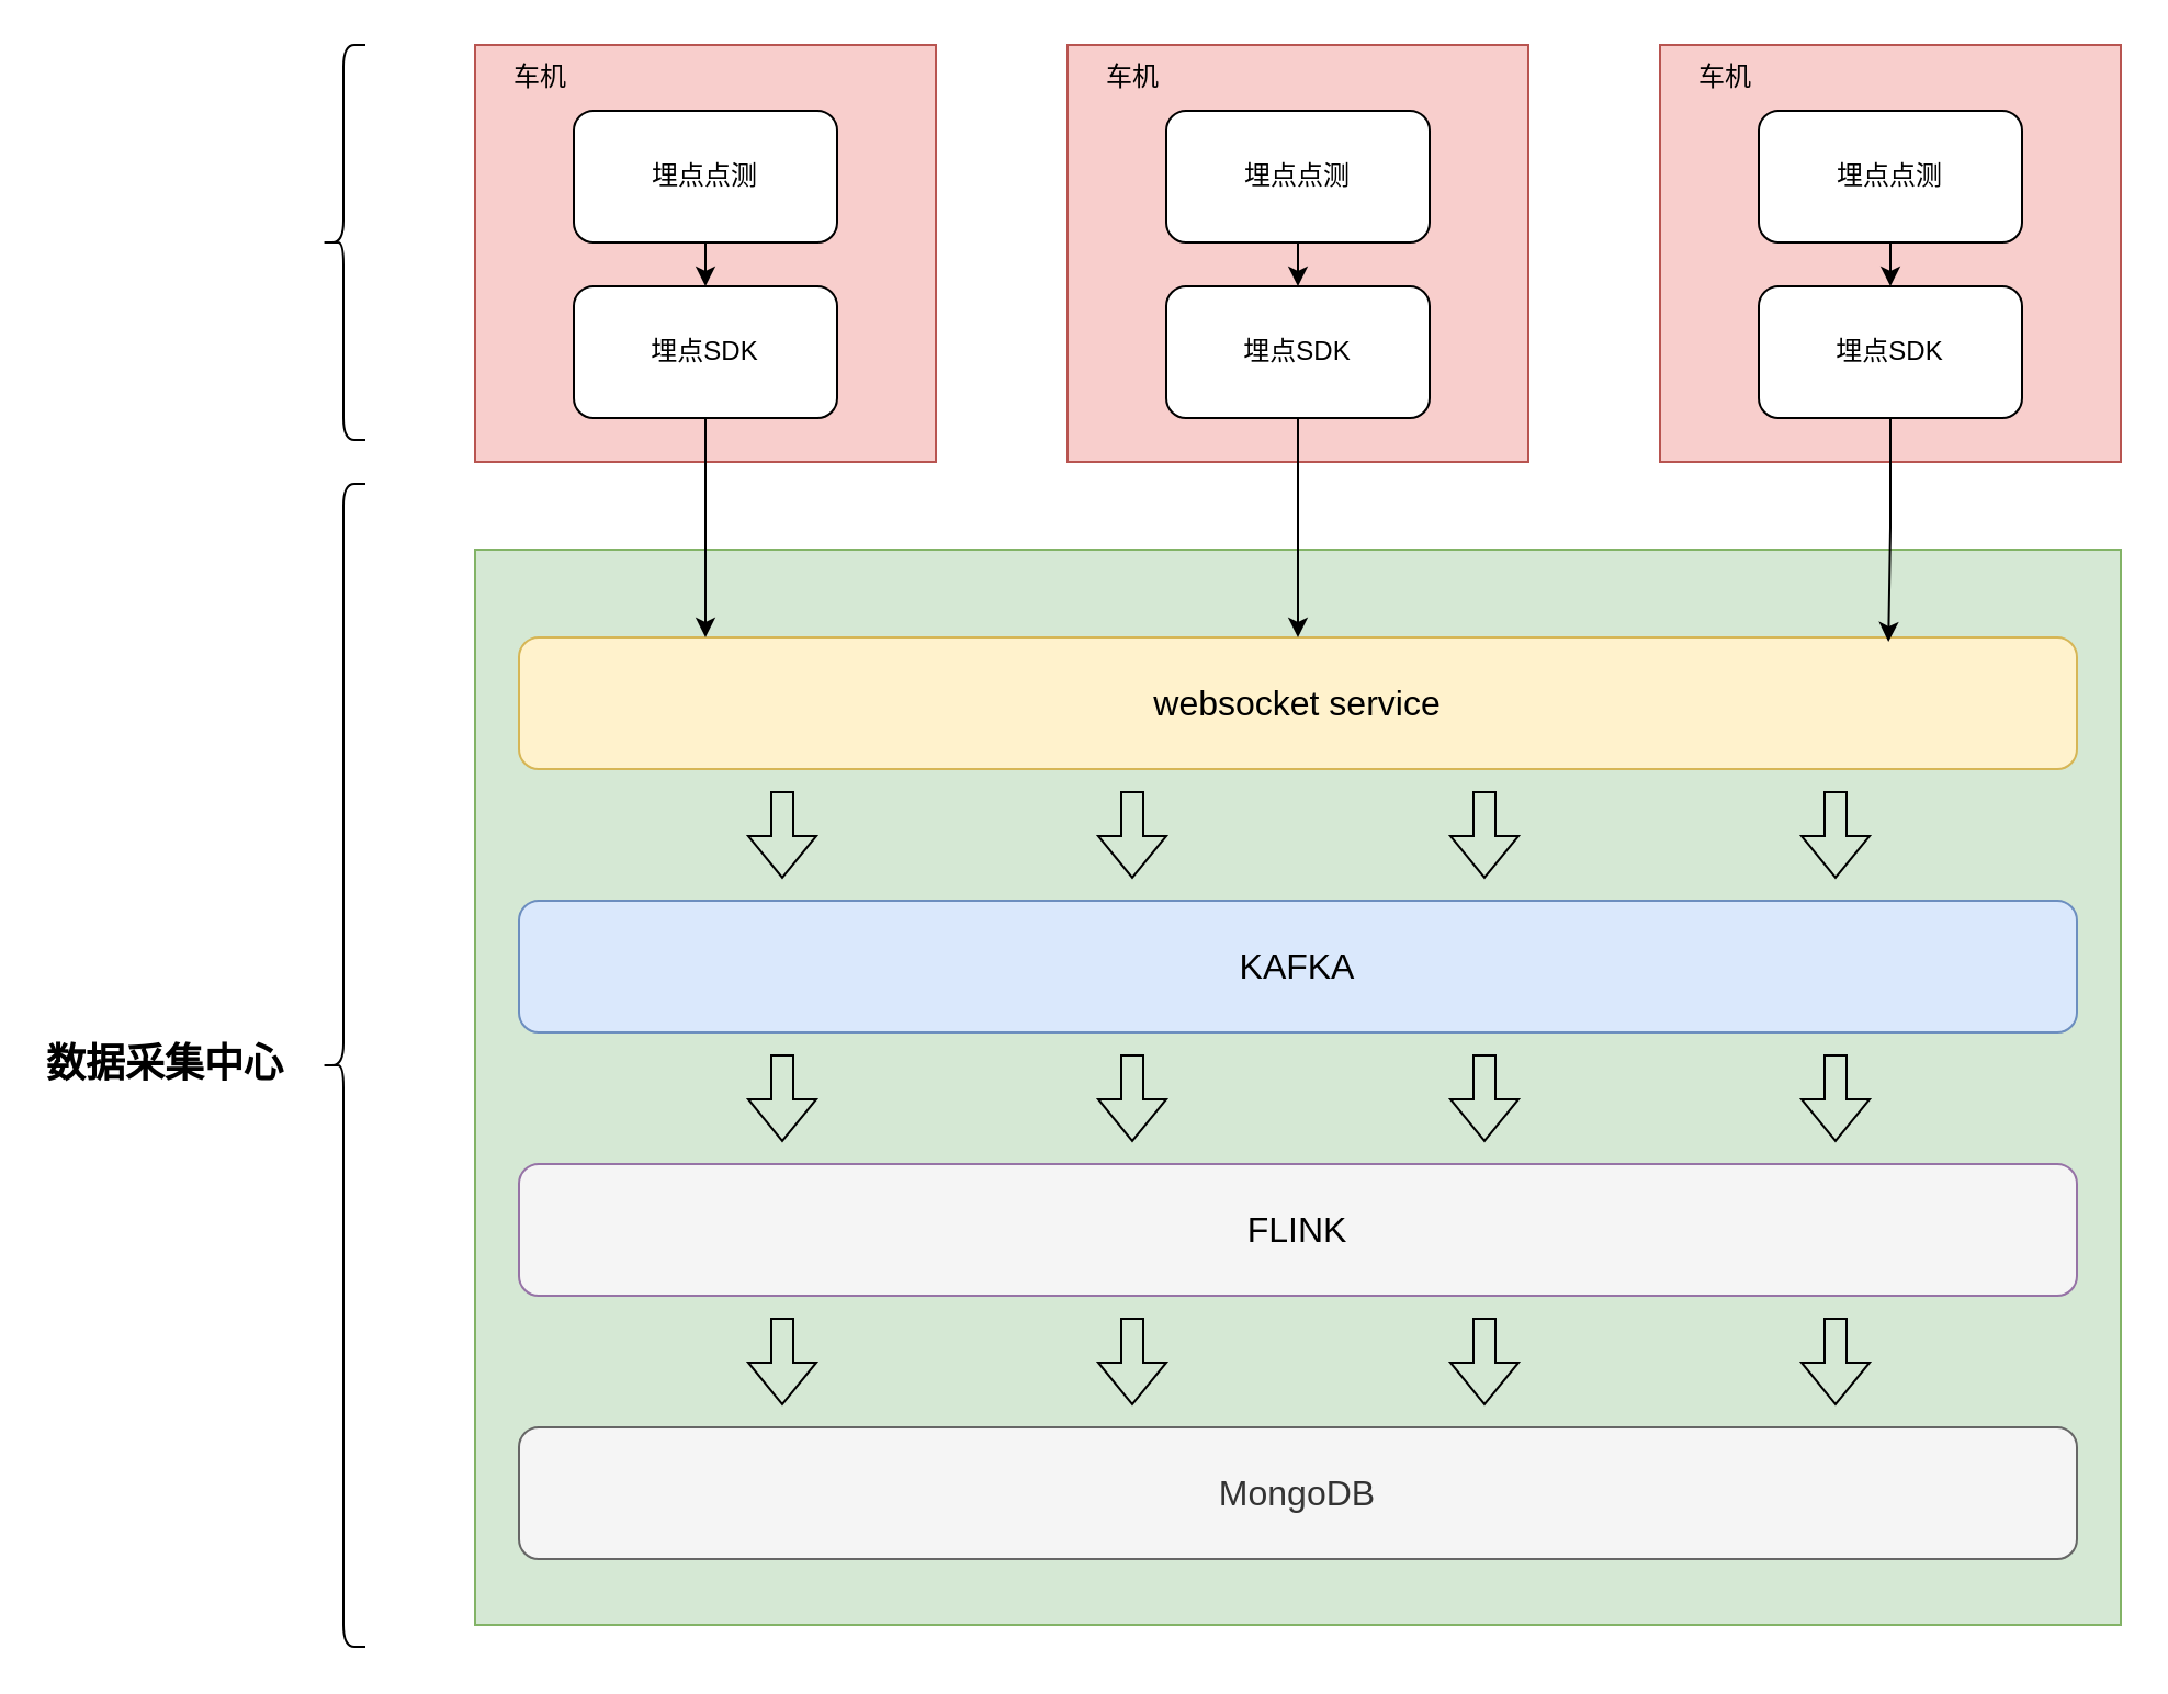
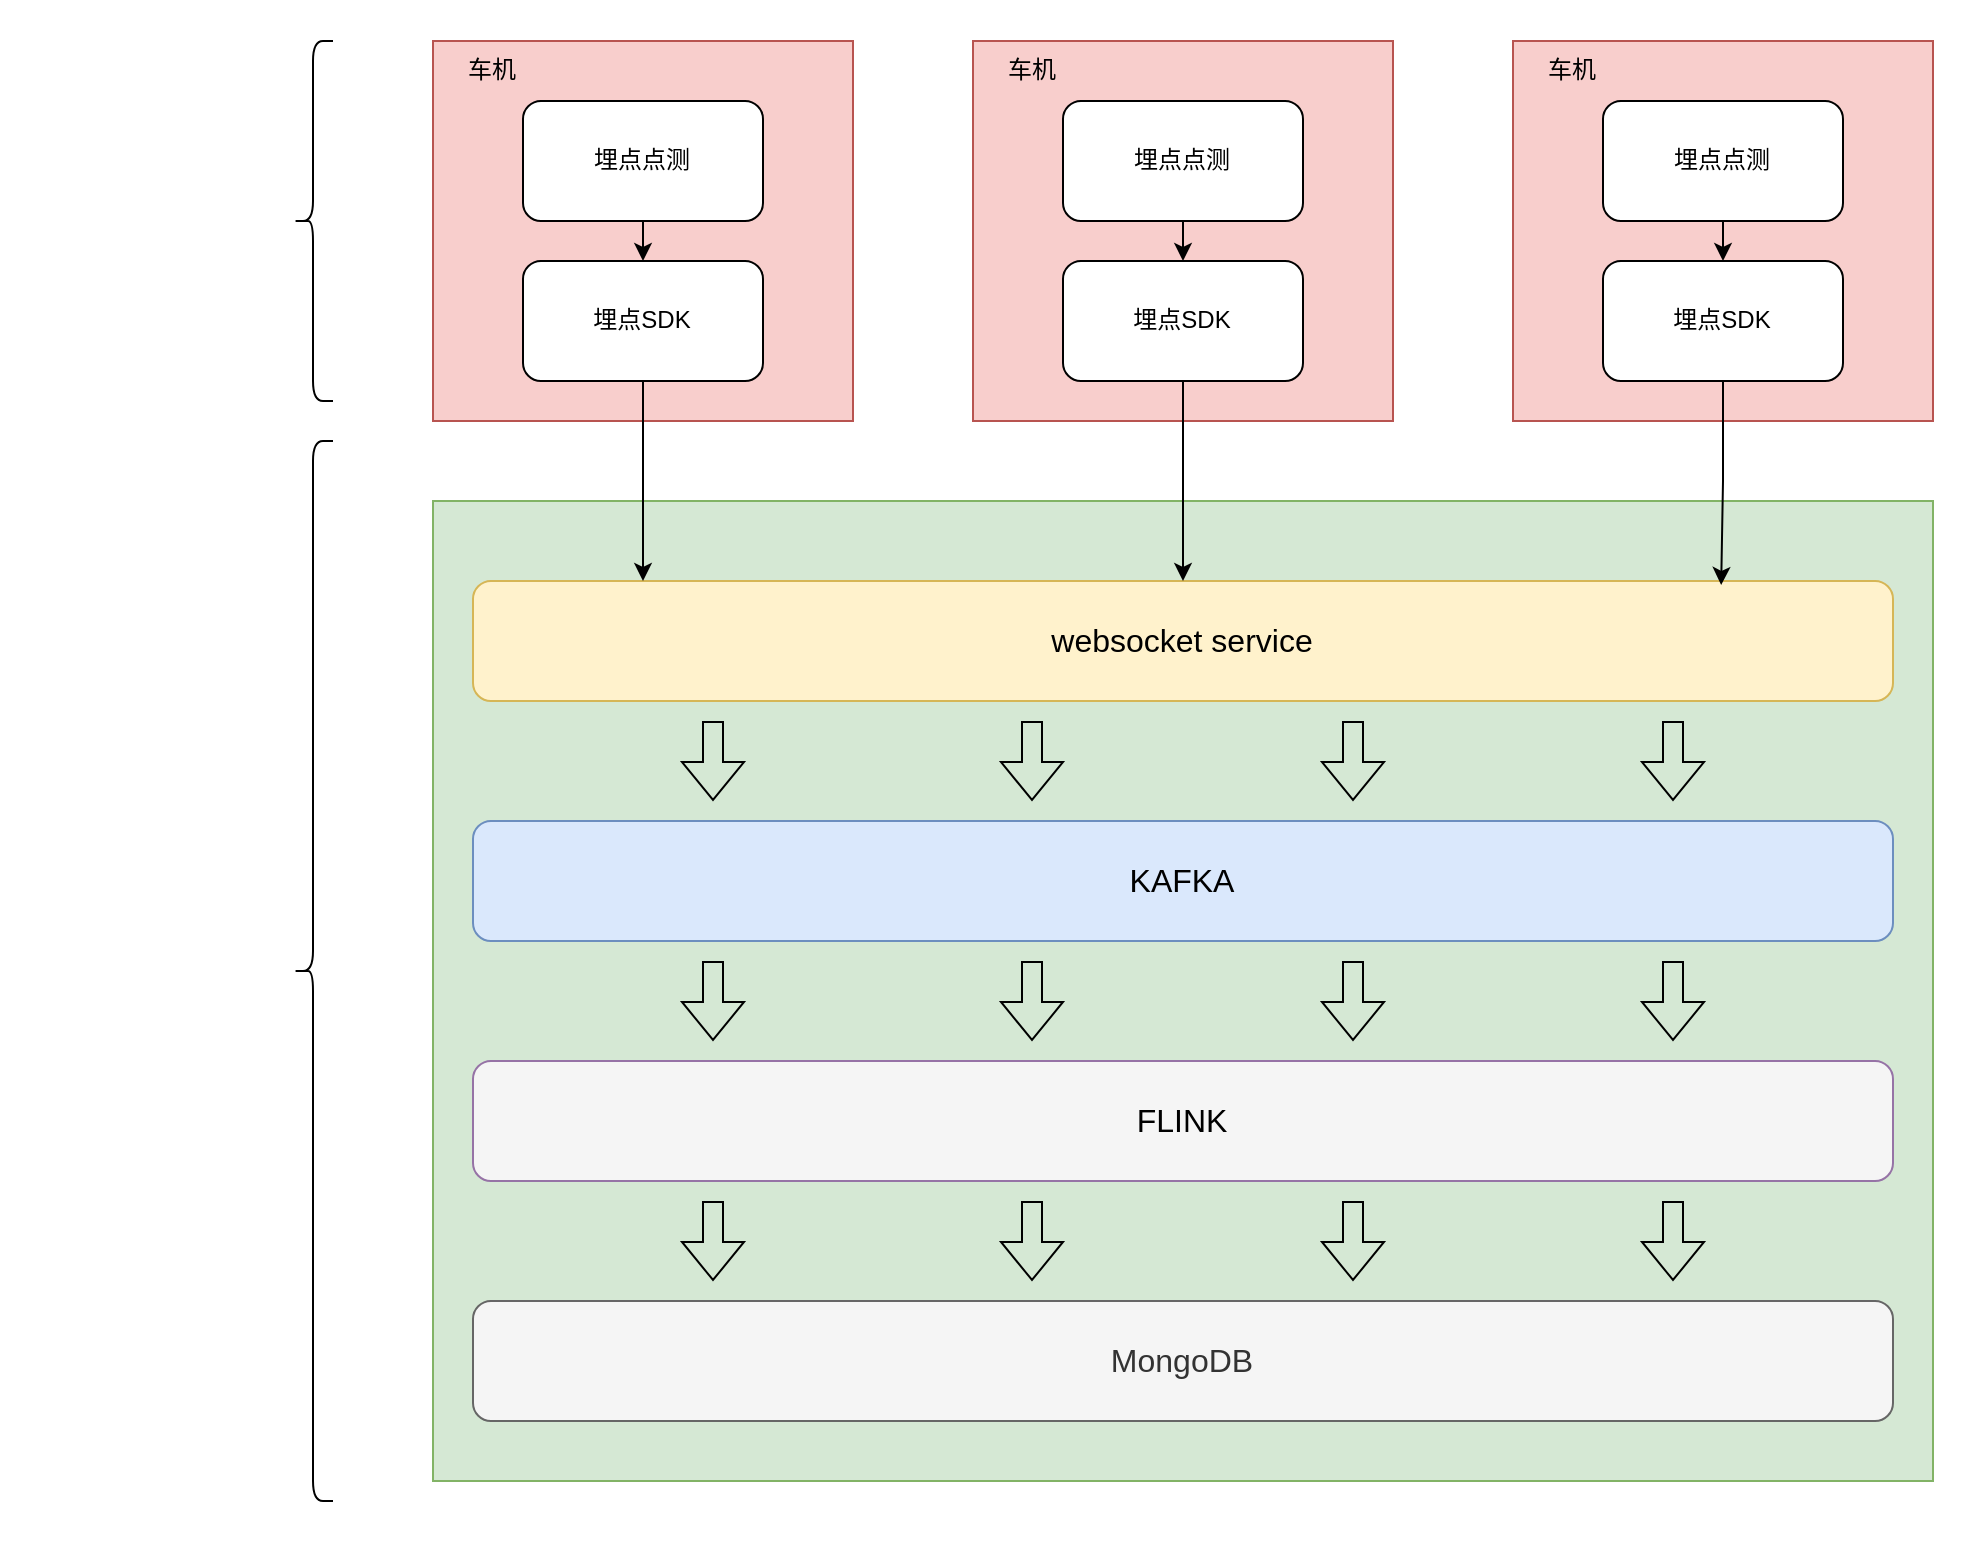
  <mxCell id="0" />
  <mxCell id="1" parent="0" />
  <mxCell id="2" value="" style="rounded=0;whiteSpace=wrap;html=1;fillColor=#d5e8d4;strokeColor=#82b366;" vertex="1" parent="1"><mxGeometry x="216" y="250" width="750" height="490" as="geometry" /></mxCell>
  <mxCell id="3" value="&lt;font style=&quot;font-size: 16px;&quot;&gt;websocket service&lt;/font&gt;" style="rounded=1;whiteSpace=wrap;html=1;fillColor=#fff2cc;strokeColor=#d6b656;" vertex="1" parent="1"><mxGeometry x="236" y="290" width="710" height="60" as="geometry" /></mxCell>
  <mxCell id="4" value="" style="rounded=0;whiteSpace=wrap;html=1;fillColor=#f8cecc;strokeColor=#b85450;" vertex="1" parent="1"><mxGeometry x="216" y="20" width="210" height="190" as="geometry" /></mxCell>
  <mxCell id="5" style="edgeStyle=orthogonalEdgeStyle;rounded=0;orthogonalLoop=1;jettySize=auto;html=1;exitX=0.5;exitY=1;exitDx=0;exitDy=0;entryX=0.5;entryY=0;entryDx=0;entryDy=0;" edge="1" parent="1" source="6" target="7"><mxGeometry relative="1" as="geometry" /></mxCell>
  <mxCell id="6" value="埋点点测" style="rounded=1;whiteSpace=wrap;html=1;" vertex="1" parent="1"><mxGeometry x="261" y="50" width="120" height="60" as="geometry" /></mxCell>
  <mxCell id="7" value="埋点SDK" style="rounded=1;whiteSpace=wrap;html=1;" vertex="1" parent="1"><mxGeometry x="261" y="130" width="120" height="60" as="geometry" /></mxCell>
  <mxCell id="8" value="车机" style="text;html=1;align=center;verticalAlign=middle;whiteSpace=wrap;rounded=0;" vertex="1" parent="1"><mxGeometry x="216" y="20" width="60" height="30" as="geometry" /></mxCell>
  <mxCell id="9" value="" style="rounded=0;whiteSpace=wrap;html=1;fillColor=#f8cecc;strokeColor=#b85450;" vertex="1" parent="1"><mxGeometry x="486" y="20" width="210" height="190" as="geometry" /></mxCell>
  <mxCell id="10" style="edgeStyle=orthogonalEdgeStyle;rounded=0;orthogonalLoop=1;jettySize=auto;html=1;exitX=0.5;exitY=1;exitDx=0;exitDy=0;entryX=0.5;entryY=0;entryDx=0;entryDy=0;" edge="1" parent="1" source="11" target="13"><mxGeometry relative="1" as="geometry" /></mxCell>
  <mxCell id="11" value="埋点点测" style="rounded=1;whiteSpace=wrap;html=1;" vertex="1" parent="1"><mxGeometry x="531" y="50" width="120" height="60" as="geometry" /></mxCell>
  <mxCell id="12" style="edgeStyle=orthogonalEdgeStyle;rounded=0;orthogonalLoop=1;jettySize=auto;html=1;entryX=0.5;entryY=0;entryDx=0;entryDy=0;" edge="1" parent="1" source="13" target="3"><mxGeometry relative="1" as="geometry" /></mxCell>
  <mxCell id="13" value="埋点SDK" style="rounded=1;whiteSpace=wrap;html=1;" vertex="1" parent="1"><mxGeometry x="531" y="130" width="120" height="60" as="geometry" /></mxCell>
  <mxCell id="14" value="车机" style="text;html=1;align=center;verticalAlign=middle;whiteSpace=wrap;rounded=0;" vertex="1" parent="1"><mxGeometry x="486" y="20" width="60" height="30" as="geometry" /></mxCell>
  <mxCell id="15" value="" style="rounded=0;whiteSpace=wrap;html=1;fillColor=#f8cecc;strokeColor=#b85450;" vertex="1" parent="1"><mxGeometry x="756" y="20" width="210" height="190" as="geometry" /></mxCell>
  <mxCell id="16" style="edgeStyle=orthogonalEdgeStyle;rounded=0;orthogonalLoop=1;jettySize=auto;html=1;exitX=0.5;exitY=1;exitDx=0;exitDy=0;entryX=0.5;entryY=0;entryDx=0;entryDy=0;" edge="1" parent="1" source="17" target="18"><mxGeometry relative="1" as="geometry" /></mxCell>
  <mxCell id="17" value="埋点点测" style="rounded=1;whiteSpace=wrap;html=1;" vertex="1" parent="1"><mxGeometry x="801" y="50" width="120" height="60" as="geometry" /></mxCell>
  <mxCell id="18" value="埋点SDK" style="rounded=1;whiteSpace=wrap;html=1;" vertex="1" parent="1"><mxGeometry x="801" y="130" width="120" height="60" as="geometry" /></mxCell>
  <mxCell id="19" value="车机" style="text;html=1;align=center;verticalAlign=middle;whiteSpace=wrap;rounded=0;" vertex="1" parent="1"><mxGeometry x="756" y="20" width="60" height="30" as="geometry" /></mxCell>
  <mxCell id="20" style="edgeStyle=orthogonalEdgeStyle;rounded=0;orthogonalLoop=1;jettySize=auto;html=1;exitX=0.5;exitY=1;exitDx=0;exitDy=0;" edge="1" parent="1" source="7"><mxGeometry relative="1" as="geometry"><mxPoint x="321" y="290" as="targetPoint" /></mxGeometry></mxCell>
  <mxCell id="21" style="edgeStyle=orthogonalEdgeStyle;rounded=0;orthogonalLoop=1;jettySize=auto;html=1;entryX=0.879;entryY=0.033;entryDx=0;entryDy=0;entryPerimeter=0;" edge="1" parent="1" source="18" target="3"><mxGeometry relative="1" as="geometry" /></mxCell>
  <mxCell id="22" value="" style="shape=flexArrow;endArrow=classic;html=1;rounded=0;" edge="1" parent="1"><mxGeometry width="50" height="50" relative="1" as="geometry"><mxPoint x="356" y="360" as="sourcePoint" /><mxPoint x="356" y="400" as="targetPoint" /></mxGeometry></mxCell>
  <mxCell id="23" value="" style="shape=flexArrow;endArrow=classic;html=1;rounded=0;" edge="1" parent="1"><mxGeometry width="50" height="50" relative="1" as="geometry"><mxPoint x="515.5" y="360" as="sourcePoint" /><mxPoint x="515.5" y="400" as="targetPoint" /></mxGeometry></mxCell>
  <mxCell id="24" value="" style="shape=flexArrow;endArrow=classic;html=1;rounded=0;" edge="1" parent="1"><mxGeometry width="50" height="50" relative="1" as="geometry"><mxPoint x="676" y="360" as="sourcePoint" /><mxPoint x="676" y="400" as="targetPoint" /></mxGeometry></mxCell>
  <mxCell id="25" value="" style="shape=flexArrow;endArrow=classic;html=1;rounded=0;" edge="1" parent="1"><mxGeometry width="50" height="50" relative="1" as="geometry"><mxPoint x="836" y="360" as="sourcePoint" /><mxPoint x="836" y="400" as="targetPoint" /></mxGeometry></mxCell>
  <mxCell id="26" value="&lt;font style=&quot;font-size: 16px;&quot;&gt;KAFKA&lt;/font&gt;" style="rounded=1;whiteSpace=wrap;html=1;fillColor=#dae8fc;strokeColor=#6c8ebf;" vertex="1" parent="1"><mxGeometry x="236" y="410" width="710" height="60" as="geometry" /></mxCell>
  <mxCell id="27" value="" style="shape=flexArrow;endArrow=classic;html=1;rounded=0;" edge="1" parent="1"><mxGeometry width="50" height="50" relative="1" as="geometry"><mxPoint x="356" y="480" as="sourcePoint" /><mxPoint x="356" y="520" as="targetPoint" /></mxGeometry></mxCell>
  <mxCell id="28" value="" style="shape=flexArrow;endArrow=classic;html=1;rounded=0;" edge="1" parent="1"><mxGeometry width="50" height="50" relative="1" as="geometry"><mxPoint x="515.5" y="480" as="sourcePoint" /><mxPoint x="515.5" y="520" as="targetPoint" /></mxGeometry></mxCell>
  <mxCell id="29" value="" style="shape=flexArrow;endArrow=classic;html=1;rounded=0;" edge="1" parent="1"><mxGeometry width="50" height="50" relative="1" as="geometry"><mxPoint x="676" y="480" as="sourcePoint" /><mxPoint x="676" y="520" as="targetPoint" /></mxGeometry></mxCell>
  <mxCell id="30" value="" style="shape=flexArrow;endArrow=classic;html=1;rounded=0;" edge="1" parent="1"><mxGeometry width="50" height="50" relative="1" as="geometry"><mxPoint x="836" y="480" as="sourcePoint" /><mxPoint x="836" y="520" as="targetPoint" /></mxGeometry></mxCell>
  <mxCell id="31" value="&lt;font style=&quot;font-size: 16px;&quot;&gt;FLINK&lt;/font&gt;" style="rounded=1;whiteSpace=wrap;html=1;fillColor=#f5f5f5;strokeColor=#9673a6;" vertex="1" parent="1"><mxGeometry x="236" y="530" width="710" height="60" as="geometry" /></mxCell>
  <mxCell id="32" value="&lt;span style=&quot;font-size: 16px;&quot;&gt;MongoDB&lt;/span&gt;" style="rounded=1;whiteSpace=wrap;html=1;fillColor=#f5f5f5;fontColor=#333333;strokeColor=#666666;" vertex="1" parent="1"><mxGeometry x="236" y="650" width="710" height="60" as="geometry" /></mxCell>
  <mxCell id="33" value="" style="shape=flexArrow;endArrow=classic;html=1;rounded=0;" edge="1" parent="1"><mxGeometry width="50" height="50" relative="1" as="geometry"><mxPoint x="356" y="600" as="sourcePoint" /><mxPoint x="356" y="640" as="targetPoint" /></mxGeometry></mxCell>
  <mxCell id="34" value="" style="shape=flexArrow;endArrow=classic;html=1;rounded=0;" edge="1" parent="1"><mxGeometry width="50" height="50" relative="1" as="geometry"><mxPoint x="515.5" y="600" as="sourcePoint" /><mxPoint x="515.5" y="640" as="targetPoint" /></mxGeometry></mxCell>
  <mxCell id="35" value="" style="shape=flexArrow;endArrow=classic;html=1;rounded=0;" edge="1" parent="1"><mxGeometry width="50" height="50" relative="1" as="geometry"><mxPoint x="676" y="600" as="sourcePoint" /><mxPoint x="676" y="640" as="targetPoint" /></mxGeometry></mxCell>
  <mxCell id="36" value="" style="shape=flexArrow;endArrow=classic;html=1;rounded=0;" edge="1" parent="1"><mxGeometry width="50" height="50" relative="1" as="geometry"><mxPoint x="836" y="600" as="sourcePoint" /><mxPoint x="836" y="640" as="targetPoint" /></mxGeometry></mxCell>
  <mxCell id="37" value="" style="shape=curlyBracket;whiteSpace=wrap;html=1;rounded=1;labelPosition=left;verticalLabelPosition=middle;align=right;verticalAlign=middle;" vertex="1" parent="1"><mxGeometry x="146" y="220" width="20" height="530" as="geometry" /></mxCell>
- <mxCell id="38" value="数据采集中心" style="text;html=1;align=center;verticalAlign=middle;whiteSpace=wrap;rounded=0;fontSize=18;fontStyle=1" vertex="1" parent="1"><mxGeometry x="20" y="465" width="110" height="40" as="geometry" /></mxCell>
  <mxCell id="39" value="" style="shape=curlyBracket;whiteSpace=wrap;html=1;rounded=1;labelPosition=left;verticalLabelPosition=middle;align=right;verticalAlign=middle;" vertex="1" parent="1"><mxGeometry x="146" y="20" width="20" height="180" as="geometry" /></mxCell>
